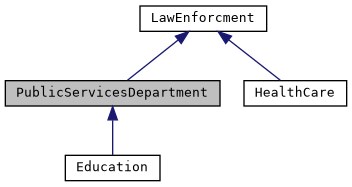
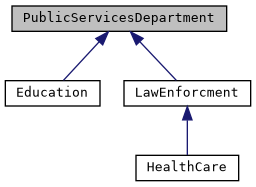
  digraph {
    fontname="DejaVu Sans Mono"
    node [color=black fillcolor=white fontname="DejaVu Sans Mono" fontsize=10 shape=record style=filled]
    edge [color=midnightblue dir=back fontname="DejaVu Sans Mono" fontsize=10 labelfontname=Helvetica labelfontsize=10 style=solid]
    n1 [fillcolor=grey75 fontcolor=black height=0.2 label=PublicServicesDepartment width=0.4]
    n2 [height=0.2 label=Education width=0.4]
    n3 [height=0.2 label=LawEnforcment width=0.4]
    n4 [height=0.2 label=HealthCare width=0.4]
    n1 -> n2
-   n3 -> n1
+   n1 -> n3
    n3 -> n4
  }
